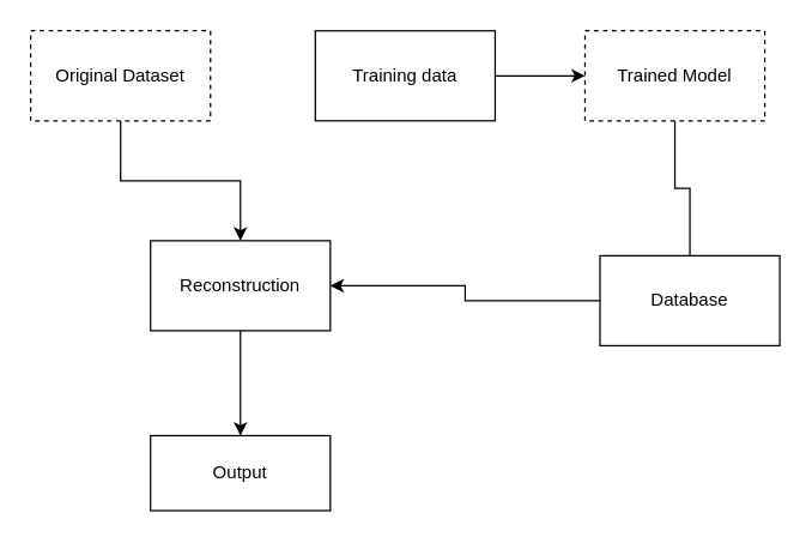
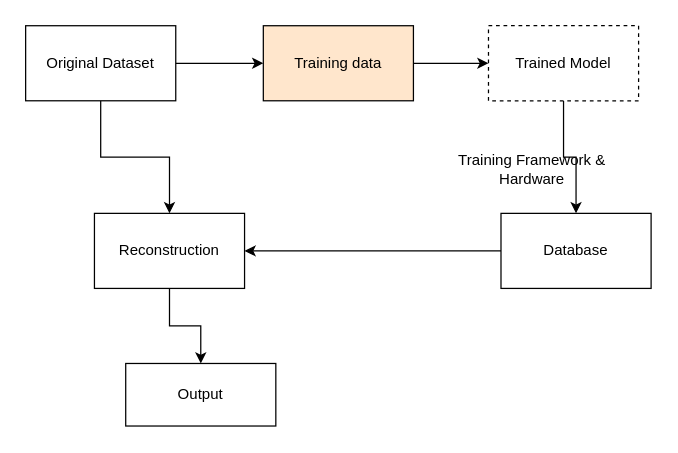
  <mxCell id="0" />
  <mxCell id="1" parent="0" />
+ <mxCell id="2" style="edgeStyle=orthogonalEdgeStyle;rounded=0;orthogonalLoop=1;jettySize=auto;html=1;exitX=1;exitY=0.5;exitDx=0;exitDy=0;entryX=0;entryY=0.5;entryDx=0;entryDy=0;" parent="1" source="4" target="6" edge="1"><mxGeometry relative="1" as="geometry" /></mxCell>
  <mxCell id="3" style="edgeStyle=orthogonalEdgeStyle;rounded=0;orthogonalLoop=1;jettySize=auto;html=1;exitX=0.5;exitY=1;exitDx=0;exitDy=0;" parent="1" source="4" target="12" edge="1"><mxGeometry relative="1" as="geometry" /></mxCell>
- <mxCell id="4" value="Original Dataset" style="rounded=0;whiteSpace=wrap;html=1;dashed=1;" parent="1" vertex="1"><mxGeometry x="20" y="20" width="120" height="60" as="geometry" /></mxCell>
+ <mxCell id="4" value="Original Dataset" style="rounded=0;whiteSpace=wrap;html=1;" parent="1" vertex="1"><mxGeometry x="20" y="20" width="120" height="60" as="geometry" /></mxCell>
  <mxCell id="5" style="edgeStyle=orthogonalEdgeStyle;rounded=0;orthogonalLoop=1;jettySize=auto;html=1;exitX=1;exitY=0.5;exitDx=0;exitDy=0;entryX=0;entryY=0.5;entryDx=0;entryDy=0;" parent="1" source="6" target="8" edge="1"><mxGeometry relative="1" as="geometry" /></mxCell>
- <mxCell id="6" value="Training data" style="rounded=0;whiteSpace=wrap;html=1;" parent="1" vertex="1"><mxGeometry x="210" y="20" width="120" height="60" as="geometry" /></mxCell>
- <mxCell id="7" style="edgeStyle=orthogonalEdgeStyle;rounded=0;orthogonalLoop=1;jettySize=auto;html=1;exitX=0.5;exitY=1;exitDx=0;exitDy=0;endArrow=none;" parent="1" source="8" target="10" edge="1"><mxGeometry relative="1" as="geometry" /></mxCell>
+ <mxCell id="6" value="Training data" style="rounded=0;whiteSpace=wrap;html=1;fillColor=#ffe6cc;" parent="1" vertex="1"><mxGeometry x="210" y="20" width="120" height="60" as="geometry" /></mxCell>
+ <mxCell id="7" style="edgeStyle=orthogonalEdgeStyle;rounded=0;orthogonalLoop=1;jettySize=auto;html=1;exitX=0.5;exitY=1;exitDx=0;exitDy=0;" parent="1" source="8" target="10" edge="1"><mxGeometry relative="1" as="geometry" /></mxCell>
  <mxCell id="8" value="Trained Model" style="rounded=0;whiteSpace=wrap;html=1;dashed=1;" parent="1" vertex="1"><mxGeometry x="390" y="20" width="120" height="60" as="geometry" /></mxCell>
  <mxCell id="9" style="edgeStyle=orthogonalEdgeStyle;rounded=0;orthogonalLoop=1;jettySize=auto;html=1;exitX=0;exitY=0.5;exitDx=0;exitDy=0;entryX=1;entryY=0.5;entryDx=0;entryDy=0;" parent="1" source="10" target="12" edge="1"><mxGeometry relative="1" as="geometry" /></mxCell>
  <mxCell id="10" value="Database" style="rounded=0;whiteSpace=wrap;html=1;" parent="1" vertex="1"><mxGeometry x="400" y="170" width="120" height="60" as="geometry" /></mxCell>
  <mxCell id="11" style="edgeStyle=orthogonalEdgeStyle;rounded=0;orthogonalLoop=1;jettySize=auto;html=1;exitX=0.5;exitY=1;exitDx=0;exitDy=0;entryX=0.5;entryY=0;entryDx=0;entryDy=0;" parent="1" source="12" target="13" edge="1"><mxGeometry relative="1" as="geometry" /></mxCell>
- <mxCell id="12" value="Reconstruction" style="rounded=0;whiteSpace=wrap;html=1;" parent="1" vertex="1"><mxGeometry x="100" y="160" width="120" height="60" as="geometry" /></mxCell>
+ <mxCell id="12" value="Reconstruction" style="rounded=0;whiteSpace=wrap;html=1;" parent="1" vertex="1"><mxGeometry x="75" y="170" width="120" height="60" as="geometry" /></mxCell>
  <mxCell id="13" value="Output" style="rounded=0;whiteSpace=wrap;html=1;" parent="1" vertex="1"><mxGeometry x="100" y="290" width="120" height="50" as="geometry" /></mxCell>
+ <mxCell id="14" value="Training Framework &amp;amp; Hardware" style="text;html=1;strokeColor=none;fillColor=none;align=center;verticalAlign=middle;whiteSpace=wrap;rounded=0;" vertex="1" parent="1"><mxGeometry x="350" y="120" width="150" height="30" as="geometry" /></mxCell>
